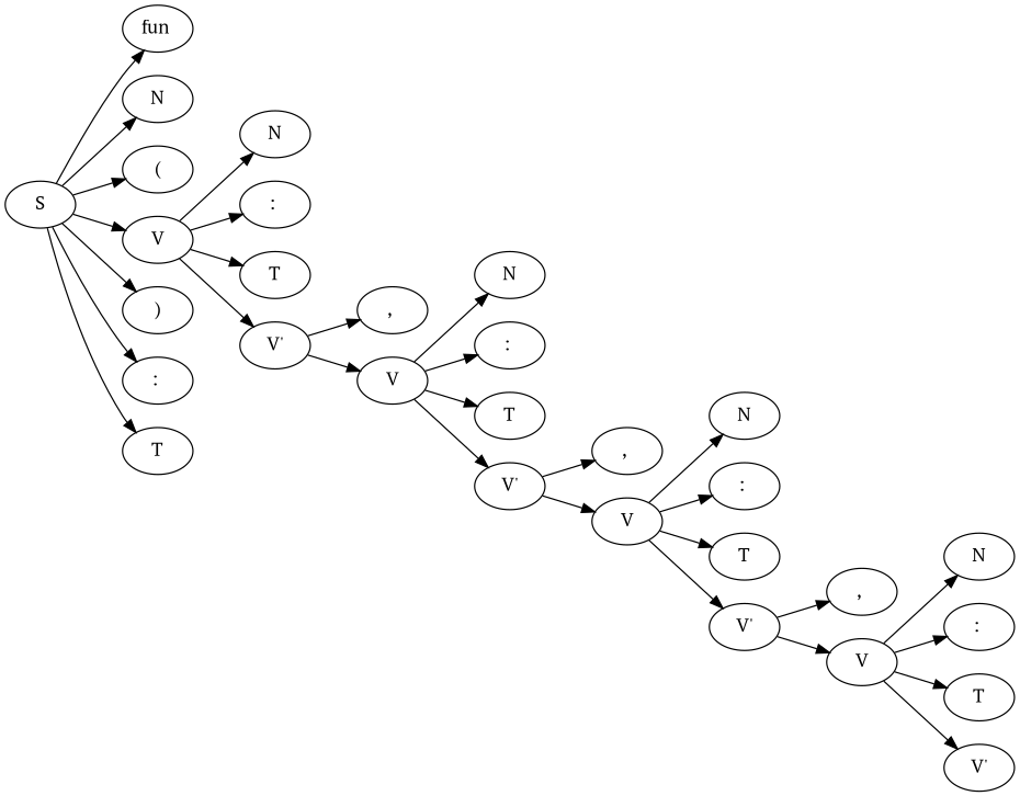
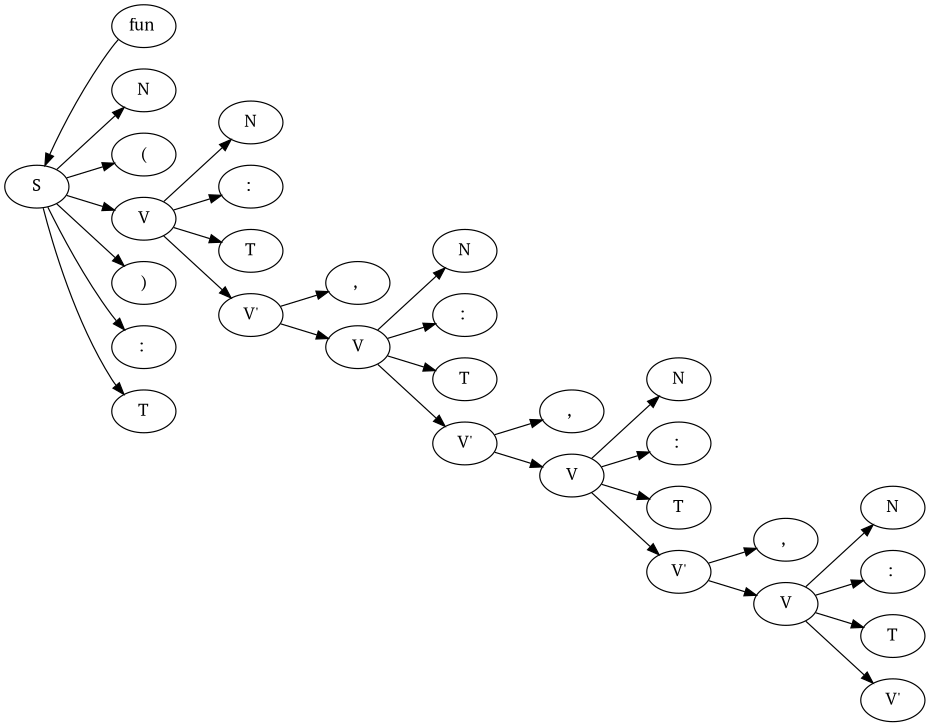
  digraph {
    rankdir=LR
    fontname="PT Serif"
    node [fontname="PT Serif"]
    edge [fontname="PT Serif"]
    n1 [label=S]
    n2 [label="fun "]
    n3 [label=N]
    n4 [label="("]
    n5 [label=V]
    n6 [label=")"]
    n7 [label=": "]
    n8 [label=T]
    n9 [label=N]
    n10 [label=": "]
    n11 [label=T]
    n12 [label="V'"]
    n13 [label=", "]
    n14 [label=V]
    n15 [label=N]
    n16 [label=": "]
    n17 [label=T]
    n18 [label="V'"]
    n19 [label=", "]
    n20 [label=V]
    n21 [label=N]
    n22 [label=": "]
    n23 [label=T]
    n24 [label="V'"]
    n25 [label=", "]
    n26 [label=V]
    n27 [label=N]
    n28 [label=": "]
    n29 [label=T]
    n30 [label="V'"]
-   n1 -> n2
+   n2 -> n1
    n1 -> n3
    n1 -> n4
    n1 -> n5
    n1 -> n6
    n1 -> n7
    n1 -> n8
    n5 -> n9
    n5 -> n10
    n5 -> n11
    n5 -> n12
    n12 -> n13
    n12 -> n14
    n14 -> n15
    n14 -> n16
    n14 -> n17
    n14 -> n18
    n18 -> n19
    n18 -> n20
    n20 -> n21
    n20 -> n22
    n20 -> n23
    n20 -> n24
    n24 -> n25
    n24 -> n26
    n26 -> n27
    n26 -> n28
    n26 -> n29
    n26 -> n30
  }
